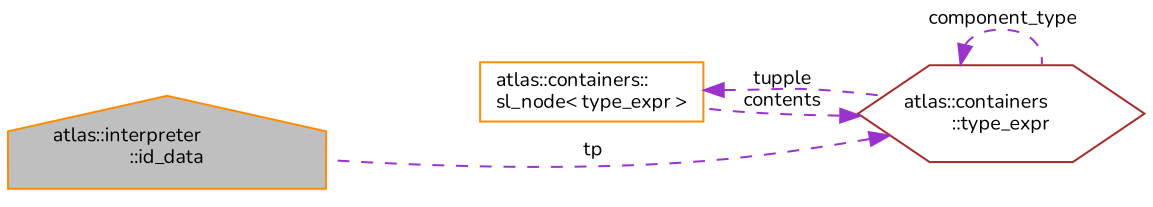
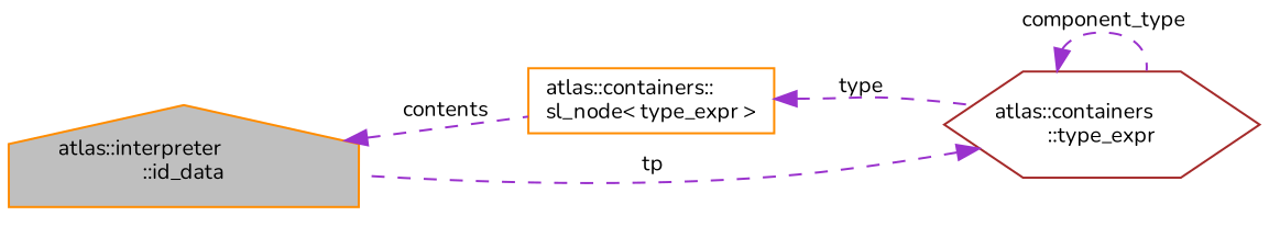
  digraph {
    fontname=Nunito
    rankdir=LR
    node [color=darkorange fillcolor=white fontname=Nunito fontsize=10 style=filled]
    edge [color=darkorchid3 dir=back fontname=Nunito fontsize=10 labelfontname=Helvetica labelfontsize=10 style=dashed]
    n1 [fillcolor=grey75 fontcolor=black height=0.2 label="atlas::interpreter\l::id_data" shape=house width=0.4]
    n2 [color=brown height=0.2 label="atlas::containers\l::type_expr" shape=hexagon width=0.4]
    n3 [height=0.2 label="atlas::containers::\lsl_node\< type_expr \>" shape=box width=0.4]
    n2 -> n1 [label=" tp"]
    n2 -> n2 [label=" component_type"]
-   n2 -> n3 [label=" contents"]
-   n3 -> n2 [label=" tupple"]
+   n1 -> n3 [label=" contents"]
+   n3 -> n2 [label=" type"]
  }
